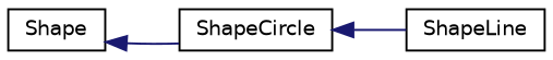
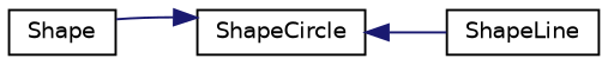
  digraph {
    rankdir=LR
    node [color=black fillcolor=white fontname=Helvetica fontsize=10 shape=record style=filled]
    edge [color=midnightblue dir=back fontname=Helvetica fontsize=10 labelfontname=Helvetica labelfontsize=10 style=solid]
    n1 [height=0.2 label=Shape width=0.4]
    n2 [height=0.2 label=ShapeCircle width=0.4]
    n3 [height=0.2 label=ShapeLine width=0.4]
-   n1 -> n2
+   n2 -> n1
    n2 -> n3
  }
